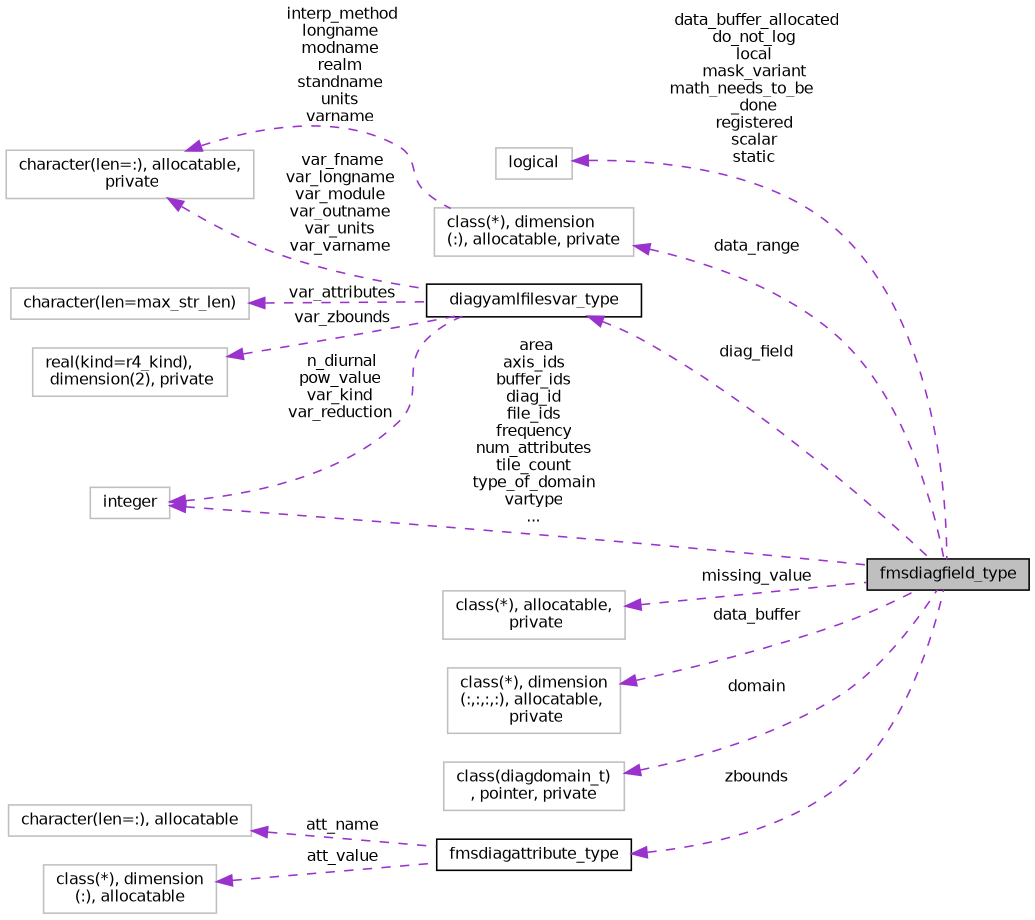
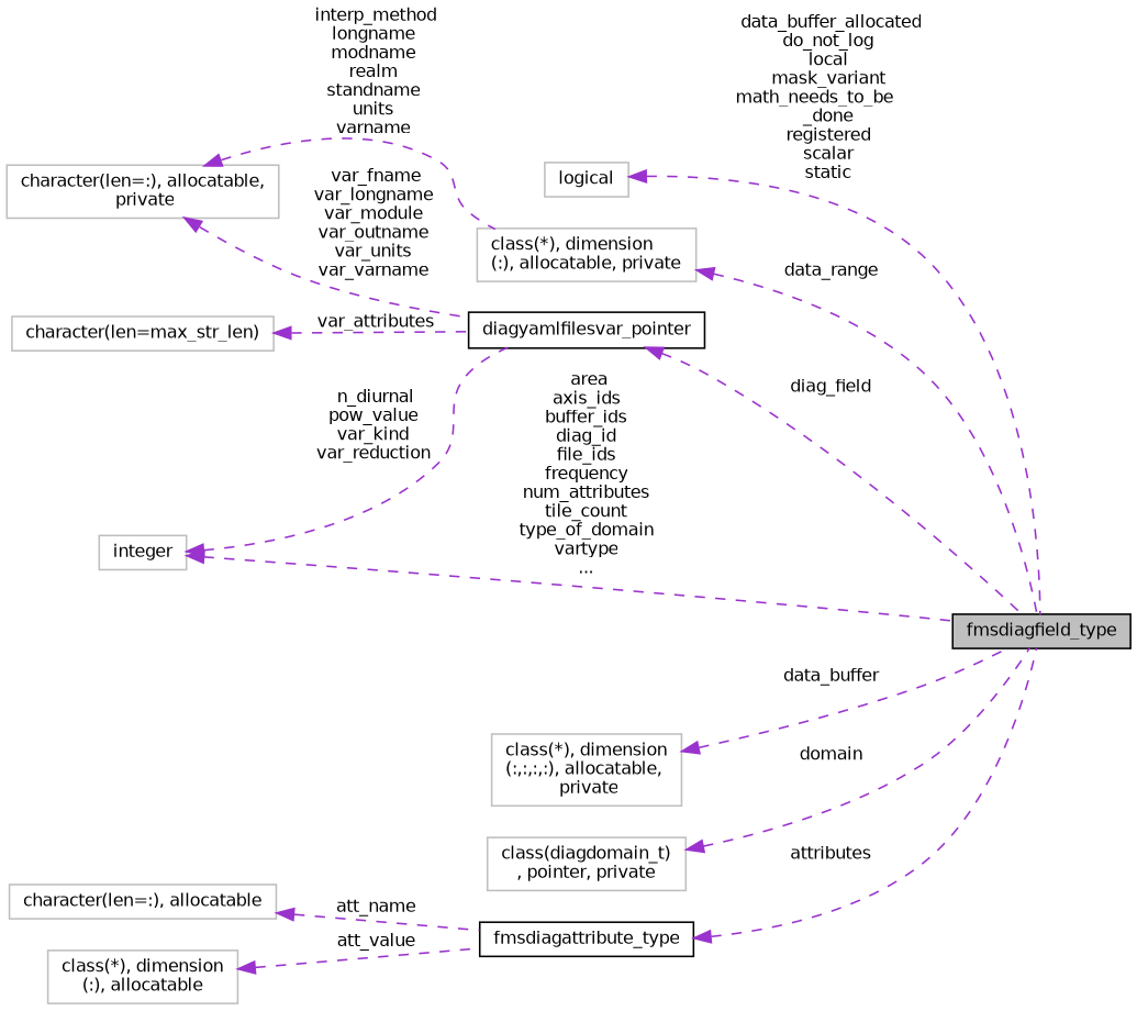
  digraph {
    rankdir=LR
    node [color=grey75 fillcolor=white fontname=Helvetica fontsize=10 shape=record style=filled]
    edge [color=darkorchid3 dir=back fontname=Helvetica fontsize=10 labelfontname=Helvetica labelfontsize=10 style=dashed]
    n1 [color=black fillcolor=grey75 fontcolor=black height=0.2 label=fmsdiagfield_type width=0.4]
    n2 [height=0.2 label=logical width=0.4]
    n3 [height=0.2 label="character(len=:), allocatable,\l private" width=0.4]
-   n4 [color=black height=0.2 label=diagyamlfilesvar_type width=0.4]
+   n4 [color=black height=0.2 label=diagyamlfilesvar_pointer width=0.4]
    n5 [height=0.2 label="class(*), dimension\l(:), allocatable, private" width=0.4]
-   n6 [height=0.2 label="class(*), allocatable,\l private" width=0.4]
    n7 [height=0.2 label="character(len=max_str_len)" width=0.4]
-   n8 [height=0.2 label="real(kind=r4_kind),\l dimension(2), private" width=0.4]
    n9 [height=0.2 label=integer width=0.4]
    n10 [height=0.2 label="class(*), dimension\l(:,:,:,:), allocatable,\l private" width=0.4]
    n11 [height=0.2 label="class(diagdomain_t)\l, pointer, private" width=0.4]
    n12 [color=black height=0.2 label=fmsdiagattribute_type width=0.4]
    n13 [height=0.2 label="character(len=:), allocatable" width=0.4]
    n14 [height=0.2 label="class(*), dimension\l(:), allocatable" width=0.4]
    n2 -> n1 [label=" data_buffer_allocated\ndo_not_log\nlocal\nmask_variant\nmath_needs_to_be\l_done\nregistered\nscalar\nstatic"]
    n3 -> n4 [label=" var_fname\nvar_longname\nvar_module\nvar_outname\nvar_units\nvar_varname"]
    n3 -> n5 [label=" interp_method\nlongname\nmodname\nrealm\nstandname\nunits\nvarname"]
    n4 -> n1 [label=" diag_field"]
    n5 -> n1 [label=" data_range"]
-   n6 -> n1 [label=" missing_value"]
    n7 -> n4 [label=" var_attributes"]
-   n8 -> n4 [label=" var_zbounds"]
    n9 -> n1 [label=" area\naxis_ids\nbuffer_ids\ndiag_id\nfile_ids\nfrequency\nnum_attributes\ntile_count\ntype_of_domain\nvartype\n..."]
    n9 -> n4 [label=" n_diurnal\npow_value\nvar_kind\nvar_reduction"]
    n10 -> n1 [label=" data_buffer"]
    n11 -> n1 [label=" domain"]
-   n12 -> n1 [label=" zbounds"]
+   n12 -> n1 [label=" attributes"]
    n13 -> n12 [label=" att_name"]
    n14 -> n12 [label=" att_value"]
  }
